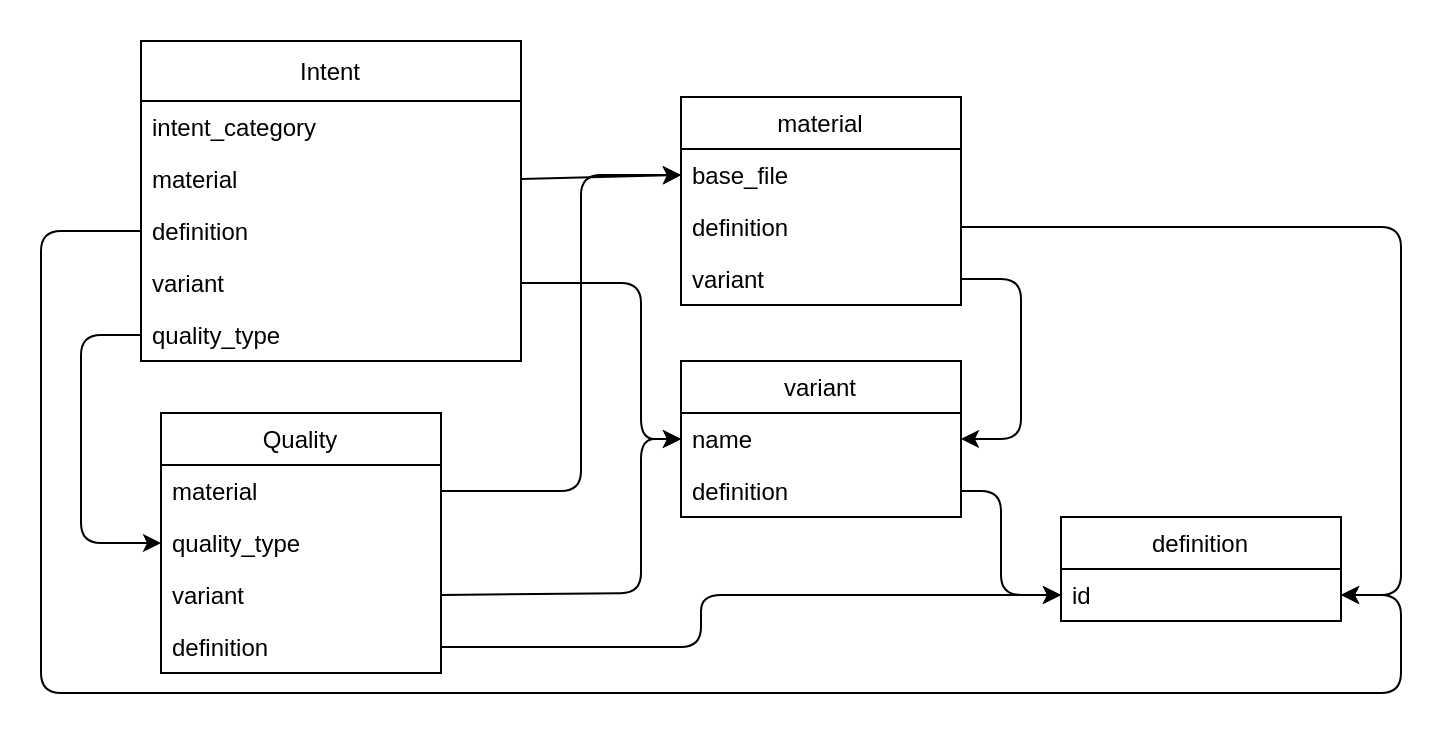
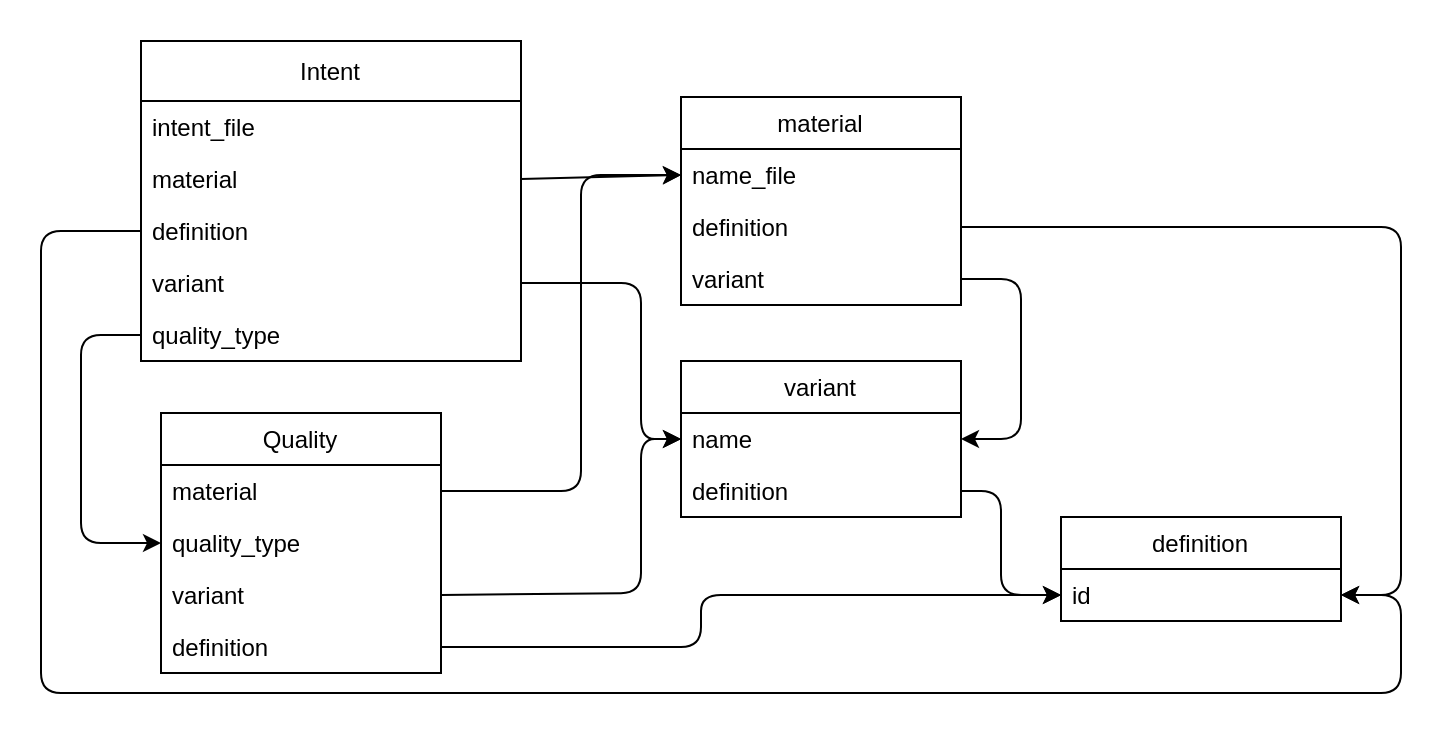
  <mxCell id="0" />
  <mxCell id="1" parent="0" />
  <mxCell id="2" value="Intent" style="swimlane;fontStyle=0;childLayout=stackLayout;horizontal=1;startSize=30;fillColor=none;horizontalStack=0;resizeParent=1;resizeParentMax=0;resizeLast=0;collapsible=1;marginBottom=0;" vertex="1" parent="1"><mxGeometry x="70" y="20" width="190" height="160" as="geometry"><mxRectangle x="210" y="140" width="60" height="26" as="alternateBounds" /></mxGeometry></mxCell>
- <mxCell id="3" value="intent_category&#10;" style="text;strokeColor=none;fillColor=none;align=left;verticalAlign=top;spacingLeft=4;spacingRight=4;overflow=hidden;rotatable=0;points=[[0,0.5],[1,0.5]];portConstraint=eastwest;" vertex="1" parent="2"><mxGeometry y="30" width="190" height="26" as="geometry" /></mxCell>
+ <mxCell id="3" value="intent_file&#10;" style="text;strokeColor=none;fillColor=none;align=left;verticalAlign=top;spacingLeft=4;spacingRight=4;overflow=hidden;rotatable=0;points=[[0,0.5],[1,0.5]];portConstraint=eastwest;" vertex="1" parent="2"><mxGeometry y="30" width="190" height="26" as="geometry" /></mxCell>
  <mxCell id="4" value="material" style="text;strokeColor=none;fillColor=none;align=left;verticalAlign=top;spacingLeft=4;spacingRight=4;overflow=hidden;rotatable=0;points=[[0,0.5],[1,0.5]];portConstraint=eastwest;" vertex="1" parent="2"><mxGeometry y="56" width="190" height="26" as="geometry" /></mxCell>
  <mxCell id="5" value="definition" style="text;strokeColor=none;fillColor=none;align=left;verticalAlign=top;spacingLeft=4;spacingRight=4;overflow=hidden;rotatable=0;points=[[0,0.5],[1,0.5]];portConstraint=eastwest;" vertex="1" parent="2"><mxGeometry y="82" width="190" height="26" as="geometry" /></mxCell>
  <mxCell id="6" value="variant&#10;" style="text;strokeColor=none;fillColor=none;align=left;verticalAlign=top;spacingLeft=4;spacingRight=4;overflow=hidden;rotatable=0;points=[[0,0.5],[1,0.5]];portConstraint=eastwest;" vertex="1" parent="2"><mxGeometry y="108" width="190" height="26" as="geometry" /></mxCell>
  <mxCell id="7" value="quality_type" style="text;strokeColor=none;fillColor=none;align=left;verticalAlign=top;spacingLeft=4;spacingRight=4;overflow=hidden;rotatable=0;points=[[0,0.5],[1,0.5]];portConstraint=eastwest;" vertex="1" parent="2"><mxGeometry y="134" width="190" height="26" as="geometry" /></mxCell>
  <mxCell id="8" value="Quality" style="swimlane;fontStyle=0;childLayout=stackLayout;horizontal=1;startSize=26;fillColor=none;horizontalStack=0;resizeParent=1;resizeParentMax=0;resizeLast=0;collapsible=1;marginBottom=0;" vertex="1" parent="1"><mxGeometry x="80" y="206" width="140" height="130" as="geometry" /></mxCell>
  <mxCell id="9" value="material" style="text;strokeColor=none;fillColor=none;align=left;verticalAlign=top;spacingLeft=4;spacingRight=4;overflow=hidden;rotatable=0;points=[[0,0.5],[1,0.5]];portConstraint=eastwest;" vertex="1" parent="8"><mxGeometry y="26" width="140" height="26" as="geometry" /></mxCell>
  <mxCell id="10" value="quality_type" style="text;strokeColor=none;fillColor=none;align=left;verticalAlign=top;spacingLeft=4;spacingRight=4;overflow=hidden;rotatable=0;points=[[0,0.5],[1,0.5]];portConstraint=eastwest;" vertex="1" parent="8"><mxGeometry y="52" width="140" height="26" as="geometry" /></mxCell>
  <mxCell id="11" value="variant&#10;" style="text;strokeColor=none;fillColor=none;align=left;verticalAlign=top;spacingLeft=4;spacingRight=4;overflow=hidden;rotatable=0;points=[[0,0.5],[1,0.5]];portConstraint=eastwest;" vertex="1" parent="8"><mxGeometry y="78" width="140" height="26" as="geometry" /></mxCell>
  <mxCell id="12" value="definition&#10;" style="text;strokeColor=none;fillColor=none;align=left;verticalAlign=top;spacingLeft=4;spacingRight=4;overflow=hidden;rotatable=0;points=[[0,0.5],[1,0.5]];portConstraint=eastwest;" vertex="1" parent="8"><mxGeometry y="104" width="140" height="26" as="geometry" /></mxCell>
  <mxCell id="13" value="" style="endArrow=classic;html=1;exitX=0;exitY=0.5;exitDx=0;exitDy=0;entryX=0;entryY=0.5;entryDx=0;entryDy=0;" edge="1" parent="1" source="7" target="10"><mxGeometry width="50" height="50" relative="1" as="geometry"><mxPoint x="90" y="187" as="sourcePoint" /><mxPoint x="130" y="417" as="targetPoint" /><Array as="points"><mxPoint x="40" y="167" /><mxPoint x="40" y="271" /></Array></mxGeometry></mxCell>
  <mxCell id="14" value="material" style="swimlane;fontStyle=0;childLayout=stackLayout;horizontal=1;startSize=26;fillColor=none;horizontalStack=0;resizeParent=1;resizeParentMax=0;resizeLast=0;collapsible=1;marginBottom=0;" vertex="1" parent="1"><mxGeometry x="340" y="48" width="140" height="104" as="geometry" /></mxCell>
- <mxCell id="15" value="base_file" style="text;strokeColor=none;fillColor=none;align=left;verticalAlign=top;spacingLeft=4;spacingRight=4;overflow=hidden;rotatable=0;points=[[0,0.5],[1,0.5]];portConstraint=eastwest;" vertex="1" parent="14"><mxGeometry y="26" width="140" height="26" as="geometry" /></mxCell>
+ <mxCell id="15" value="name_file" style="text;strokeColor=none;fillColor=none;align=left;verticalAlign=top;spacingLeft=4;spacingRight=4;overflow=hidden;rotatable=0;points=[[0,0.5],[1,0.5]];portConstraint=eastwest;" vertex="1" parent="14"><mxGeometry y="26" width="140" height="26" as="geometry" /></mxCell>
  <mxCell id="16" value="definition" style="text;strokeColor=none;fillColor=none;align=left;verticalAlign=top;spacingLeft=4;spacingRight=4;overflow=hidden;rotatable=0;points=[[0,0.5],[1,0.5]];portConstraint=eastwest;" vertex="1" parent="14"><mxGeometry y="52" width="140" height="26" as="geometry" /></mxCell>
  <mxCell id="17" value="variant" style="text;strokeColor=none;fillColor=none;align=left;verticalAlign=top;spacingLeft=4;spacingRight=4;overflow=hidden;rotatable=0;points=[[0,0.5],[1,0.5]];portConstraint=eastwest;" vertex="1" parent="14"><mxGeometry y="78" width="140" height="26" as="geometry" /></mxCell>
  <mxCell id="18" value="" style="endArrow=classic;html=1;entryX=0;entryY=0.5;entryDx=0;entryDy=0;exitX=1;exitY=0.5;exitDx=0;exitDy=0;" edge="1" parent="1" source="4" target="15"><mxGeometry width="50" height="50" relative="1" as="geometry"><mxPoint x="280" y="76" as="sourcePoint" /><mxPoint x="320" y="143" as="targetPoint" /></mxGeometry></mxCell>
  <mxCell id="19" value="variant" style="swimlane;fontStyle=0;childLayout=stackLayout;horizontal=1;startSize=26;fillColor=none;horizontalStack=0;resizeParent=1;resizeParentMax=0;resizeLast=0;collapsible=1;marginBottom=0;" vertex="1" parent="1"><mxGeometry x="340" y="180" width="140" height="78" as="geometry" /></mxCell>
  <mxCell id="20" value="name" style="text;strokeColor=none;fillColor=none;align=left;verticalAlign=top;spacingLeft=4;spacingRight=4;overflow=hidden;rotatable=0;points=[[0,0.5],[1,0.5]];portConstraint=eastwest;" vertex="1" parent="19"><mxGeometry y="26" width="140" height="26" as="geometry" /></mxCell>
  <mxCell id="21" value="definition" style="text;strokeColor=none;fillColor=none;align=left;verticalAlign=top;spacingLeft=4;spacingRight=4;overflow=hidden;rotatable=0;points=[[0,0.5],[1,0.5]];portConstraint=eastwest;" vertex="1" parent="19"><mxGeometry y="52" width="140" height="26" as="geometry" /></mxCell>
  <mxCell id="22" value="" style="endArrow=classic;html=1;entryX=0;entryY=0.5;entryDx=0;entryDy=0;exitX=1;exitY=0.5;exitDx=0;exitDy=0;" edge="1" parent="1" source="11" target="20"><mxGeometry width="50" height="50" relative="1" as="geometry"><mxPoint x="410" y="466" as="sourcePoint" /><mxPoint x="460" y="416" as="targetPoint" /><Array as="points"><mxPoint x="320" y="296" /><mxPoint x="320" y="219" /></Array></mxGeometry></mxCell>
  <mxCell id="23" value="definition" style="swimlane;fontStyle=0;childLayout=stackLayout;horizontal=1;startSize=26;fillColor=none;horizontalStack=0;resizeParent=1;resizeParentMax=0;resizeLast=0;collapsible=1;marginBottom=0;" vertex="1" parent="1"><mxGeometry x="530" y="258" width="140" height="52" as="geometry" /></mxCell>
  <mxCell id="24" value="id" style="text;strokeColor=none;fillColor=none;align=left;verticalAlign=top;spacingLeft=4;spacingRight=4;overflow=hidden;rotatable=0;points=[[0,0.5],[1,0.5]];portConstraint=eastwest;" vertex="1" parent="23"><mxGeometry y="26" width="140" height="26" as="geometry" /></mxCell>
  <mxCell id="25" value="" style="endArrow=classic;html=1;exitX=1;exitY=0.5;exitDx=0;exitDy=0;entryX=0;entryY=0.5;entryDx=0;entryDy=0;" edge="1" parent="1" source="12" target="24"><mxGeometry width="50" height="50" relative="1" as="geometry"><mxPoint x="370" y="476" as="sourcePoint" /><mxPoint x="420" y="426" as="targetPoint" /><Array as="points"><mxPoint x="350" y="323" /><mxPoint x="350" y="297" /></Array></mxGeometry></mxCell>
  <mxCell id="26" value="" style="endArrow=classic;html=1;exitX=1;exitY=0.5;exitDx=0;exitDy=0;entryX=0;entryY=0.5;entryDx=0;entryDy=0;" edge="1" parent="1" source="21" target="24"><mxGeometry width="50" height="50" relative="1" as="geometry"><mxPoint x="140" y="576" as="sourcePoint" /><mxPoint x="530" y="436" as="targetPoint" /><Array as="points"><mxPoint x="500" y="245" /><mxPoint x="500" y="297" /></Array></mxGeometry></mxCell>
  <mxCell id="27" value="" style="endArrow=classic;html=1;exitX=1;exitY=0.5;exitDx=0;exitDy=0;entryX=1;entryY=0.5;entryDx=0;entryDy=0;" edge="1" parent="1" source="16" target="24"><mxGeometry width="50" height="50" relative="1" as="geometry"><mxPoint x="540" y="216" as="sourcePoint" /><mxPoint x="680" y="376" as="targetPoint" /><Array as="points"><mxPoint x="700" y="113" /><mxPoint x="700" y="297" /></Array></mxGeometry></mxCell>
  <mxCell id="28" value="" style="endArrow=classic;html=1;exitX=1;exitY=0.5;exitDx=0;exitDy=0;entryX=1;entryY=0.5;entryDx=0;entryDy=0;" edge="1" parent="1" source="17" target="20"><mxGeometry width="50" height="50" relative="1" as="geometry"><mxPoint x="510" y="296" as="sourcePoint" /><mxPoint x="560" y="246" as="targetPoint" /><Array as="points"><mxPoint x="510" y="139" /><mxPoint x="510" y="219" /></Array></mxGeometry></mxCell>
  <mxCell id="29" value="" style="endArrow=classic;html=1;entryX=1;entryY=0.5;entryDx=0;entryDy=0;exitX=0;exitY=0.5;exitDx=0;exitDy=0;" edge="1" parent="1" source="5" target="24"><mxGeometry width="50" height="50" relative="1" as="geometry"><mxPoint x="10" y="526" as="sourcePoint" /><mxPoint x="60" y="476" as="targetPoint" /><Array as="points"><mxPoint x="20" y="115" /><mxPoint x="20" y="346" /><mxPoint x="700" y="346" /><mxPoint x="700" y="297" /></Array></mxGeometry></mxCell>
  <mxCell id="30" value="" style="endArrow=classic;html=1;exitX=1;exitY=0.5;exitDx=0;exitDy=0;entryX=0;entryY=0.5;entryDx=0;entryDy=0;" edge="1" parent="1" source="6" target="20"><mxGeometry width="50" height="50" relative="1" as="geometry"><mxPoint x="320" y="286" as="sourcePoint" /><mxPoint x="370" y="236" as="targetPoint" /><Array as="points"><mxPoint x="320" y="141" /><mxPoint x="320" y="219" /></Array></mxGeometry></mxCell>
  <mxCell id="31" value="" style="endArrow=classic;html=1;exitX=1;exitY=0.5;exitDx=0;exitDy=0;entryX=0;entryY=0.5;entryDx=0;entryDy=0;" edge="1" parent="1" source="9" target="15"><mxGeometry width="50" height="50" relative="1" as="geometry"><mxPoint x="340" y="376" as="sourcePoint" /><mxPoint x="390" y="326" as="targetPoint" /><Array as="points"><mxPoint x="290" y="245" /><mxPoint x="290" y="87" /></Array></mxGeometry></mxCell>
